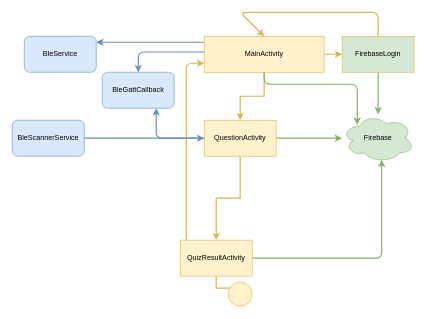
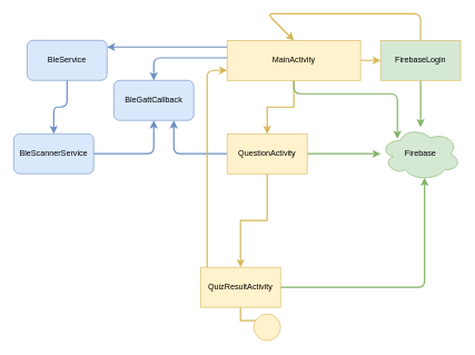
  <mxCell id="0" />
  <mxCell id="1" parent="0" />
  <mxCell id="2" value="" style="edgeStyle=orthogonalEdgeStyle;rounded=0;orthogonalLoop=1;jettySize=auto;html=1;fillColor=#fff2cc;strokeColor=#d6b656;strokeWidth=2;" parent="1" source="7" target="9" edge="1"><mxGeometry relative="1" as="geometry" /></mxCell>
  <mxCell id="3" value="&lt;font color=&quot;#ffffff&quot;&gt;if not logged in&lt;/font&gt;" style="edgeLabel;html=1;align=center;verticalAlign=middle;resizable=0;points=[];labelBackgroundColor=none;" parent="2" vertex="1" connectable="0"><mxGeometry x="-0.358" y="-1" relative="1" as="geometry"><mxPoint x="14.57" y="-11" as="offset" /></mxGeometry></mxCell>
  <mxCell id="4" value="" style="edgeStyle=orthogonalEdgeStyle;rounded=0;orthogonalLoop=1;jettySize=auto;html=1;strokeWidth=2;fillColor=#fff2cc;strokeColor=#d6b656;" parent="1" source="7" target="14" edge="1"><mxGeometry relative="1" as="geometry" /></mxCell>
  <mxCell id="5" style="edgeStyle=orthogonalEdgeStyle;rounded=1;orthogonalLoop=1;jettySize=auto;html=1;strokeWidth=2;fillColor=#dae8fc;strokeColor=#6c8ebf;" parent="1" source="7" target="21" edge="1"><mxGeometry relative="1" as="geometry"><Array as="points"><mxPoint x="270" y="70" /><mxPoint x="270" y="70" /></Array></mxGeometry></mxCell>
  <mxCell id="6" style="edgeStyle=orthogonalEdgeStyle;rounded=1;orthogonalLoop=1;jettySize=auto;html=1;entryX=0.21;entryY=0.22;entryDx=0;entryDy=0;entryPerimeter=0;strokeWidth=2;fillColor=#d5e8d4;strokeColor=#82b366;" parent="1" source="7" target="26" edge="1"><mxGeometry relative="1" as="geometry"><Array as="points"><mxPoint x="440" y="140" /><mxPoint x="595" y="140" /></Array></mxGeometry></mxCell>
  <mxCell id="7" value="&lt;font color=&quot;#000000&quot;&gt;MainActivity&lt;/font&gt;" style="rounded=0;whiteSpace=wrap;html=1;fillColor=#fff2cc;strokeColor=#d6b656;" parent="1" vertex="1"><mxGeometry x="340" y="60" width="200" height="60" as="geometry" /></mxCell>
  <mxCell id="8" style="edgeStyle=orthogonalEdgeStyle;rounded=1;orthogonalLoop=1;jettySize=auto;html=1;strokeWidth=2;fillColor=#d5e8d4;strokeColor=#82b366;" parent="1" source="9" target="26" edge="1"><mxGeometry relative="1" as="geometry" /></mxCell>
  <mxCell id="9" value="&lt;font color=&quot;#000000&quot;&gt;FirebaseLogin&lt;/font&gt;" style="whiteSpace=wrap;html=1;rounded=0;fillColor=#d5e8d4;strokeColor=#d6b656;" parent="1" vertex="1"><mxGeometry x="570" y="60" width="120" height="60" as="geometry" /></mxCell>
  <mxCell id="10" value="" style="endArrow=classic;html=1;entryX=0.5;entryY=0;entryDx=0;entryDy=0;exitX=0.5;exitY=0;exitDx=0;exitDy=0;fillColor=#fff2cc;strokeColor=#d6b656;strokeWidth=2;" parent="1" source="9" target="7" edge="1"><mxGeometry width="50" height="50" relative="1" as="geometry"><mxPoint x="660" y="50" as="sourcePoint" /><mxPoint x="710" y="0" as="targetPoint" /><Array as="points"><mxPoint x="630" y="20" /><mxPoint x="400" y="20" /></Array></mxGeometry></mxCell>
  <mxCell id="11" value="" style="edgeStyle=orthogonalEdgeStyle;rounded=0;orthogonalLoop=1;jettySize=auto;html=1;strokeWidth=2;fillColor=#fff2cc;strokeColor=#d6b656;" parent="1" source="14" target="18" edge="1"><mxGeometry relative="1" as="geometry" /></mxCell>
  <mxCell id="12" style="edgeStyle=orthogonalEdgeStyle;rounded=1;orthogonalLoop=1;jettySize=auto;html=1;strokeWidth=2;fillColor=#d5e8d4;strokeColor=#82b366;" parent="1" source="14" target="26" edge="1"><mxGeometry relative="1" as="geometry" /></mxCell>
  <mxCell id="13" style="edgeStyle=orthogonalEdgeStyle;rounded=1;orthogonalLoop=1;jettySize=auto;html=1;entryX=0.75;entryY=1;entryDx=0;entryDy=0;strokeWidth=2;fillColor=#dae8fc;strokeColor=#6c8ebf;" parent="1" source="14" target="25" edge="1"><mxGeometry relative="1" as="geometry" /></mxCell>
  <mxCell id="14" value="&lt;font color=&quot;#000000&quot;&gt;QuestionActivity&lt;/font&gt;" style="whiteSpace=wrap;html=1;rounded=0;strokeColor=#d6b656;fillColor=#fff2cc;" parent="1" vertex="1"><mxGeometry x="340" y="200" width="120" height="60" as="geometry" /></mxCell>
  <mxCell id="15" value="" style="edgeStyle=orthogonalEdgeStyle;rounded=0;orthogonalLoop=1;jettySize=auto;html=1;strokeWidth=2;fillColor=#fff2cc;strokeColor=#d6b656;" parent="1" source="18" edge="1"><mxGeometry relative="1" as="geometry"><mxPoint x="400" y="470" as="targetPoint" /></mxGeometry></mxCell>
  <mxCell id="16" style="edgeStyle=orthogonalEdgeStyle;rounded=1;orthogonalLoop=1;jettySize=auto;html=1;entryX=0;entryY=0.75;entryDx=0;entryDy=0;strokeWidth=2;fillColor=#fff2cc;strokeColor=#d6b656;" parent="1" source="18" target="7" edge="1"><mxGeometry relative="1" as="geometry"><Array as="points"><mxPoint x="310" y="370" /><mxPoint x="310" y="105" /></Array></mxGeometry></mxCell>
  <mxCell id="17" style="edgeStyle=orthogonalEdgeStyle;rounded=1;orthogonalLoop=1;jettySize=auto;html=1;entryX=0.55;entryY=0.95;entryDx=0;entryDy=0;entryPerimeter=0;strokeWidth=2;fillColor=#d5e8d4;strokeColor=#82b366;" parent="1" source="18" target="26" edge="1"><mxGeometry relative="1" as="geometry" /></mxCell>
  <mxCell id="18" value="&lt;font color=&quot;#000000&quot;&gt;QuizResultActivity&lt;/font&gt;" style="whiteSpace=wrap;html=1;rounded=0;strokeColor=#d6b656;fillColor=#fff2cc;" parent="1" vertex="1"><mxGeometry x="300" y="400" width="120" height="60" as="geometry" /></mxCell>
  <mxCell id="19" value="" style="ellipse;whiteSpace=wrap;html=1;aspect=fixed;labelBackgroundColor=none;fillColor=#fff2cc;strokeColor=#d6b656;" parent="1" vertex="1"><mxGeometry x="380" y="470" width="40" height="40" as="geometry" /></mxCell>
+ <mxCell id="20" value="" style="edgeStyle=orthogonalEdgeStyle;rounded=1;orthogonalLoop=1;jettySize=auto;html=1;strokeWidth=2;fillColor=#dae8fc;strokeColor=#6c8ebf;" parent="1" source="21" target="24" edge="1"><mxGeometry relative="1" as="geometry" /></mxCell>
  <mxCell id="21" value="&lt;font color=&quot;#000000&quot;&gt;BleService&lt;/font&gt;" style="rounded=1;whiteSpace=wrap;html=1;labelBackgroundColor=none;fillColor=#dae8fc;strokeColor=#6c8ebf;" parent="1" vertex="1"><mxGeometry x="40" y="60" width="120" height="60" as="geometry" /></mxCell>
  <mxCell id="22" value="" style="edgeStyle=orthogonalEdgeStyle;rounded=1;orthogonalLoop=1;jettySize=auto;html=1;strokeWidth=2;fillColor=#dae8fc;strokeColor=#6c8ebf;exitX=0;exitY=0.437;exitDx=0;exitDy=0;exitPerimeter=0;entryX=0.5;entryY=0;entryDx=0;entryDy=0;" parent="1" source="7" target="25" edge="1"><mxGeometry relative="1" as="geometry" /></mxCell>
- <mxCell id="23" style="edgeStyle=orthogonalEdgeStyle;rounded=1;orthogonalLoop=1;jettySize=auto;html=1;strokeWidth=2;fillColor=#dae8fc;strokeColor=#6c8ebf;" parent="1" source="24" target="14" edge="1"><mxGeometry relative="1" as="geometry" /></mxCell>
+ <mxCell id="23" style="edgeStyle=orthogonalEdgeStyle;rounded=1;orthogonalLoop=1;jettySize=auto;html=1;strokeWidth=2;fillColor=#dae8fc;strokeColor=#6c8ebf;" parent="1" source="24" target="25" edge="1"><mxGeometry relative="1" as="geometry" /></mxCell>
  <mxCell id="24" value="&lt;font color=&quot;#000000&quot;&gt;BleScannerService&lt;/font&gt;" style="whiteSpace=wrap;html=1;rounded=1;strokeColor=#6c8ebf;fillColor=#dae8fc;" parent="1" vertex="1"><mxGeometry x="20" y="200" width="120" height="60" as="geometry" /></mxCell>
  <mxCell id="25" value="&lt;font color=&quot;#000000&quot;&gt;BleGattCallback&lt;/font&gt;" style="whiteSpace=wrap;html=1;rounded=1;strokeColor=#6c8ebf;fillColor=#dae8fc;" parent="1" vertex="1"><mxGeometry x="170" y="120" width="120" height="60" as="geometry" /></mxCell>
  <mxCell id="26" value="&lt;font color=&quot;#000000&quot;&gt;Firebase&lt;/font&gt;" style="ellipse;shape=cloud;whiteSpace=wrap;html=1;labelBackgroundColor=none;fillColor=#d5e8d4;strokeColor=#82b366;" parent="1" vertex="1"><mxGeometry x="570" y="190" width="120" height="80" as="geometry" /></mxCell>
